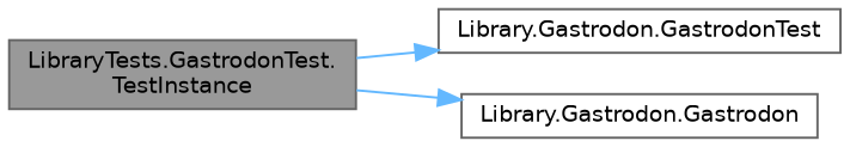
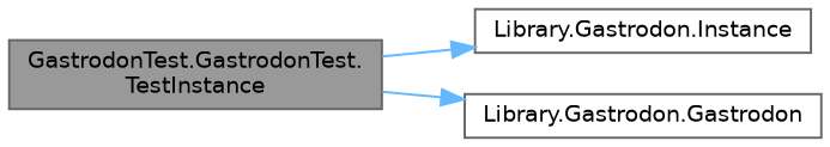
  digraph {
    rankdir=LR
    node [color=grey40 fillcolor=white fontname=Helvetica fontsize=10 shape=box style=filled]
    edge [color=steelblue1 fontname=Helvetica fontsize=10 labelfontname=Helvetica labelfontsize=10 style=solid]
-   n1 [color=gray40 fillcolor=grey60 fontcolor=black height=0.2 label="LibraryTests.GastrodonTest.\lTestInstance" width=0.4]
-   n2 [height=0.2 label="Library.Gastrodon.GastrodonTest" width=0.4]
+   n1 [color=gray40 fillcolor=grey60 fontcolor=black height=0.2 label="GastrodonTest.GastrodonTest.\lTestInstance" width=0.4]
+   n2 [height=0.2 label="Library.Gastrodon.Instance" width=0.4]
    n3 [height=0.2 label="Library.Gastrodon.Gastrodon" width=0.4]
    n1 -> n2
    n1 -> n3
  }
